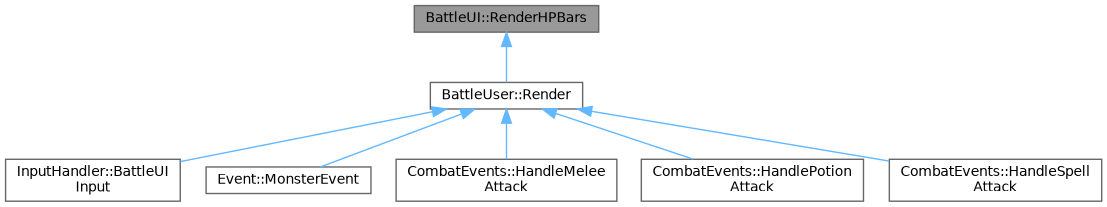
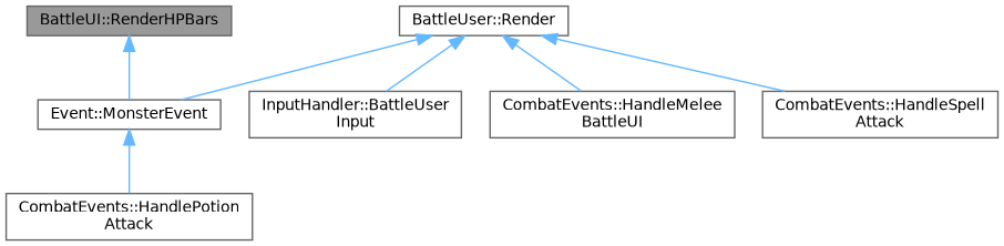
  digraph {
    rankdir=TB
    node [color=grey40 fillcolor=white fontname=Helvetica fontsize=10 shape=box style=filled]
    edge [color=steelblue1 dir=back fontname=Helvetica fontsize=10 labelfontname=Helvetica labelfontsize=10 style=solid]
    n1 [color=gray40 fillcolor=grey60 fontcolor=black height=0.2 label="BattleUI::RenderHPBars" width=0.4]
    n2 [height=0.2 label="BattleUser::Render" width=0.4]
-   n3 [height=0.2 label="InputHandler::BattleUI\lInput" width=0.4]
+   n3 [height=0.2 label="InputHandler::BattleUser\lInput" width=0.4]
    n4 [height=0.2 label="Event::MonsterEvent" width=0.4]
-   n5 [height=0.2 label="CombatEvents::HandleMelee\lAttack" width=0.4]
+   n5 [height=0.2 label="CombatEvents::HandleMelee\lBattleUI" width=0.4]
    n6 [height=0.2 label="CombatEvents::HandlePotion\lAttack" width=0.4]
    n7 [height=0.2 label="CombatEvents::HandleSpell\lAttack" width=0.4]
-   n1 -> n2
+   n1 -> n4
    n2 -> n3
    n2 -> n4
    n2 -> n5
-   n2 -> n6
+   n4 -> n6
    n2 -> n7
  }
